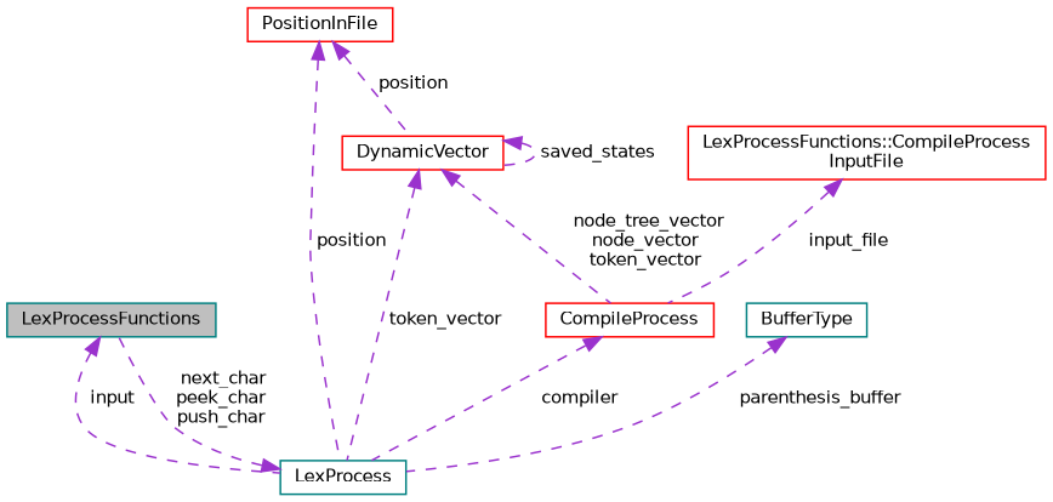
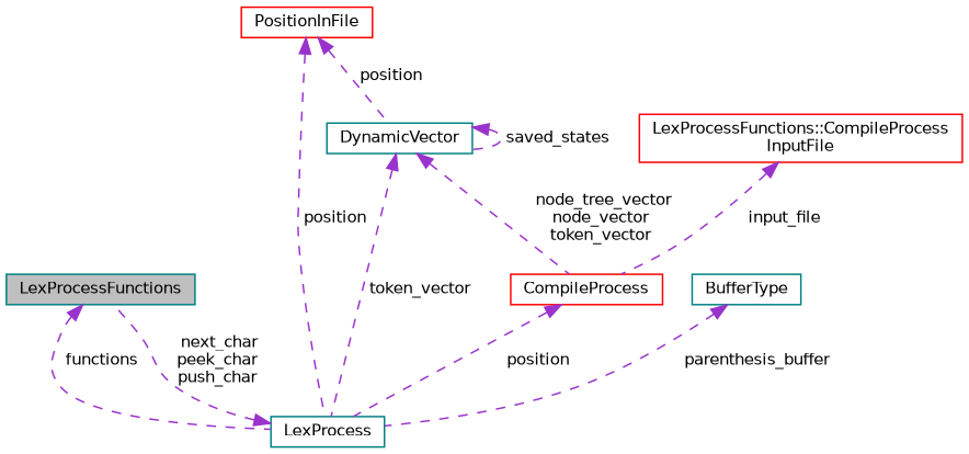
  digraph {
    node [color=teal fillcolor=white fontname=Helvetica fontsize=10 shape=record style=filled]
    edge [color=darkorchid3 dir=back fontname=Helvetica fontsize=10 labelfontname=Helvetica labelfontsize=10 style=dashed]
    n1 [fillcolor=grey75 fontcolor=black height=0.2 label=LexProcessFunctions width=0.4]
    n2 [height=0.2 label=LexProcess width=0.4]
    n3 [color=red height=0.2 label=CompileProcess width=0.4]
    n4 [color=red height=0.2 label=PositionInFile width=0.4]
-   n5 [color=red height=0.2 label=DynamicVector width=0.4]
+   n5 [height=0.2 label=DynamicVector width=0.4]
    n6 [color=red height=0.2 label="LexProcessFunctions::CompileProcess\lInputFile" width=0.4]
    n7 [height=0.2 label=BufferType width=0.4]
-   n1 -> n2 [label=" input"]
+   n1 -> n2 [label=" functions"]
    n2 -> n1 [label=" next_char\npeek_char\npush_char"]
-   n3 -> n2 [label=" compiler"]
+   n3 -> n2 [label=" position"]
    n4 -> n2 [label=" position"]
    n4 -> n5 [label=" position"]
    n5 -> n2 [label=" token_vector"]
    n5 -> n3 [label=" node_tree_vector\nnode_vector\ntoken_vector"]
    n5 -> n5 [label=" saved_states"]
    n6 -> n3 [label=" input_file"]
    n7 -> n2 [label=" parenthesis_buffer"]
  }
